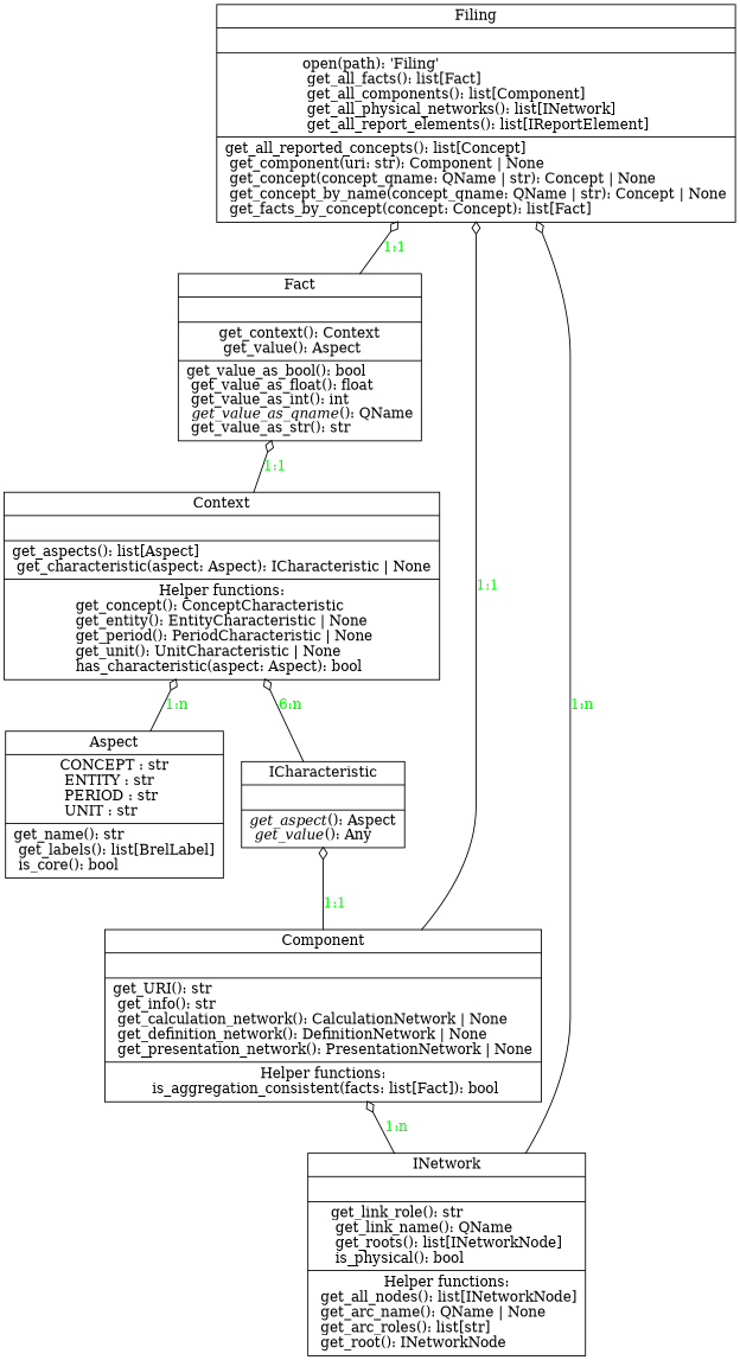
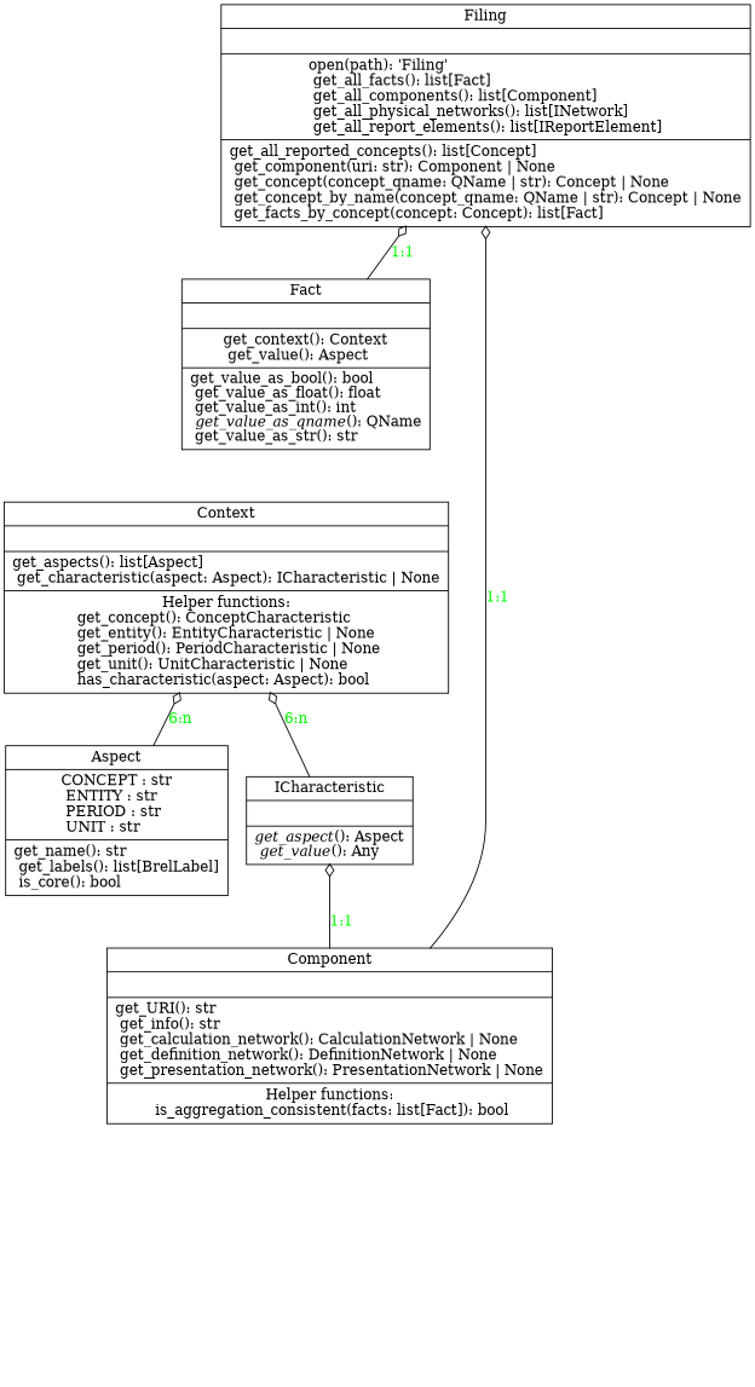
  digraph {
    rankdir=BT
    node [color=black fontcolor=black shape=record style=solid]
    edge [arrowhead=odiamond arrowtail=none fontcolor=green style=solid]
    n1 [label=<{ Aspect | CONCEPT : str<br ALIGN="LEFT"/> ENTITY : str<br ALIGN="LEFT"/> PERIOD : str<br ALIGN="LEFT"/> UNIT : str<br ALIGN="LEFT"/> | get_name(): str<br ALIGN="LEFT"/> get_labels(): list[BrelLabel]<br ALIGN="LEFT"/> is_core(): bool<br ALIGN="LEFT"/> }>]
    n2 [label=<{ Context | <br ALIGN="LEFT"/> | get_aspects(): list[Aspect]<br ALIGN="LEFT"/> get_characteristic(aspect: Aspect): ICharacteristic \| None<br ALIGN="LEFT"/> | Helper functions:<br/> get_concept(): ConceptCharacteristic<br ALIGN="LEFT"/> get_entity(): EntityCharacteristic \| None<br ALIGN="LEFT"/> get_period(): PeriodCharacteristic \| None<br ALIGN="LEFT"/> get_unit(): UnitCharacteristic \| None<br ALIGN="LEFT"/> has_characteristic(aspect: Aspect): bool<br ALIGN="LEFT"/> }>]
    n3 [label=<{ Fact | <br ALIGN="LEFT"/> | get_context(): Context<br ALIGN="LEFT"/> get_value(): Aspect<br ALIGN="LEFT"/> | get_value_as_bool(): bool<br ALIGN="LEFT"/> get_value_as_float(): float<br ALIGN="LEFT"/> get_value_as_int(): int<br ALIGN="LEFT"/> <I>get_value_as_qname</I>(): QName<br ALIGN="LEFT"/> get_value_as_str(): str<br ALIGN="LEFT"/> }>]
    n4 [label=<{ ICharacteristic | <br ALIGN="LEFT"/> | <I>get_aspect</I>(): Aspect<br ALIGN="LEFT"/> <I>get_value</I>(): Any<br ALIGN="LEFT"/> }>]
    n5 [label=<{ Component | <br ALIGN="LEFT"/> | get_URI(): str<br ALIGN="LEFT"/> get_info(): str<br ALIGN="LEFT"/> get_calculation_network(): CalculationNetwork \| None<br ALIGN="LEFT"/> get_definition_network(): DefinitionNetwork \| None<br ALIGN="LEFT"/> get_presentation_network(): PresentationNetwork \| None<br ALIGN="LEFT"/> | Helper functions:<br/> is_aggregation_consistent(facts: list[Fact]): bool<br ALIGN="LEFT"/> }>]
    n6 [label=<{ Filing | <br ALIGN="LEFT"/> | open(path): 'Filing'<br ALIGN="LEFT"/> get_all_facts(): list[Fact]<br ALIGN="LEFT"/> get_all_components(): list[Component]<br ALIGN="LEFT"/> get_all_physical_networks(): list[INetwork]<br ALIGN="LEFT"/> get_all_report_elements(): list[IReportElement]<br ALIGN="LEFT"/> | get_all_reported_concepts(): list[Concept]<br ALIGN="LEFT"/> get_component(uri: str): Component \| None<br ALIGN="LEFT"/> get_concept(concept_qname: QName \| str): Concept \| None<br ALIGN="LEFT"/> get_concept_by_name(concept_qname: QName \| str): Concept \| None<br ALIGN="LEFT"/> get_facts_by_concept(concept: Concept): list[Fact]<br ALIGN="LEFT"/> }>]
-   n7 [label=<{ INetwork | <br ALIGN="LEFT"/> | get_link_role(): str<br ALIGN="LEFT"/> get_link_name(): QName<br ALIGN="LEFT"/> get_roots(): list[INetworkNode]<br ALIGN="LEFT"/> is_physical(): bool<br ALIGN="LEFT"/> | Helper functions:<br/> get_all_nodes(): list[INetworkNode]<br ALIGN="LEFT"/> get_arc_name(): QName \| None<br ALIGN="LEFT"/> get_arc_roles(): list[str]<br ALIGN="LEFT"/> get_root(): INetworkNode<br ALIGN="LEFT"/> }>]
-   n1 -> n2 [label="1:n"]
-   n2 -> n3 [label="1:1"]
+   n1 -> n2 [label="6:n"]
    n3 -> n6 [label="1:1"]
    n4 -> n2 [label="6:n"]
    n5 -> n4 [label="1:1"]
    n5 -> n6 [label="1:1"]
-   n7 -> n5 [label="1:n"]
-   n7 -> n6 [label="1:n"]
  }
